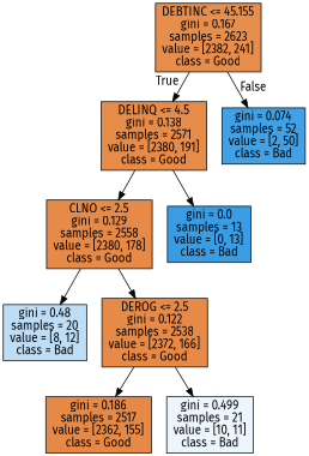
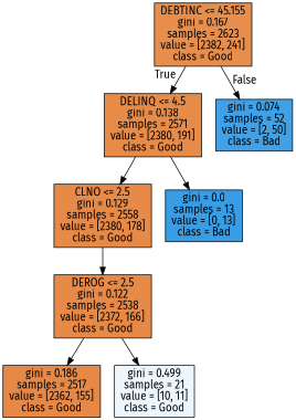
  digraph {
    fontname="Fira Sans"
    node [color=black fontname="Fira Sans" shape=box style=filled]
    edge [fontname="Fira Sans"]
    n1 [fillcolor="#e88e4d" label="DEBTINC <= 45.155\ngini = 0.167\nsamples = 2623\nvalue = [2382, 241]\nclass = Good"]
    n2 [fillcolor="#e78b49" label="DELINQ <= 4.5\ngini = 0.138\nsamples = 2571\nvalue = [2380, 191]\nclass = Good"]
    n3 [fillcolor="#41a1e6" label="gini = 0.074\nsamples = 52\nvalue = [2, 50]\nclass = Bad"]
    n4 [fillcolor="#e78a48" label="CLNO <= 2.5\ngini = 0.129\nsamples = 2558\nvalue = [2380, 178]\nclass = Good"]
    n5 [fillcolor="#399de5" label="gini = 0.0\nsamples = 13\nvalue = [0, 13]\nclass = Bad"]
-   n6 [fillcolor="#bddef6" label="gini = 0.48\nsamples = 20\nvalue = [8, 12]\nclass = Bad"]
    n7 [fillcolor="#e78a47" label="DEROG <= 2.5\ngini = 0.122\nsamples = 2538\nvalue = [2372, 166]\nclass = Good"]
    n8 [fillcolor="#e78946" label="gini = 0.186\nsamples = 2517\nvalue = [2362, 155]\nclass = Good"]
-   n9 [fillcolor="#edf6fd" label="gini = 0.499\nsamples = 21\nvalue = [10, 11]\nclass = Bad"]
+   n9 [fillcolor="#edf6fd" label="gini = 0.499\nsamples = 21\nvalue = [10, 11]\nclass = Good"]
    n1 -> n2 [headlabel=True labelangle=45 labeldistance=2.5]
    n1 -> n3 [headlabel=False labelangle=-45 labeldistance=2.5]
    n2 -> n4
    n2 -> n5
-   n4 -> n6
    n4 -> n7
    n7 -> n8
    n7 -> n9
  }
